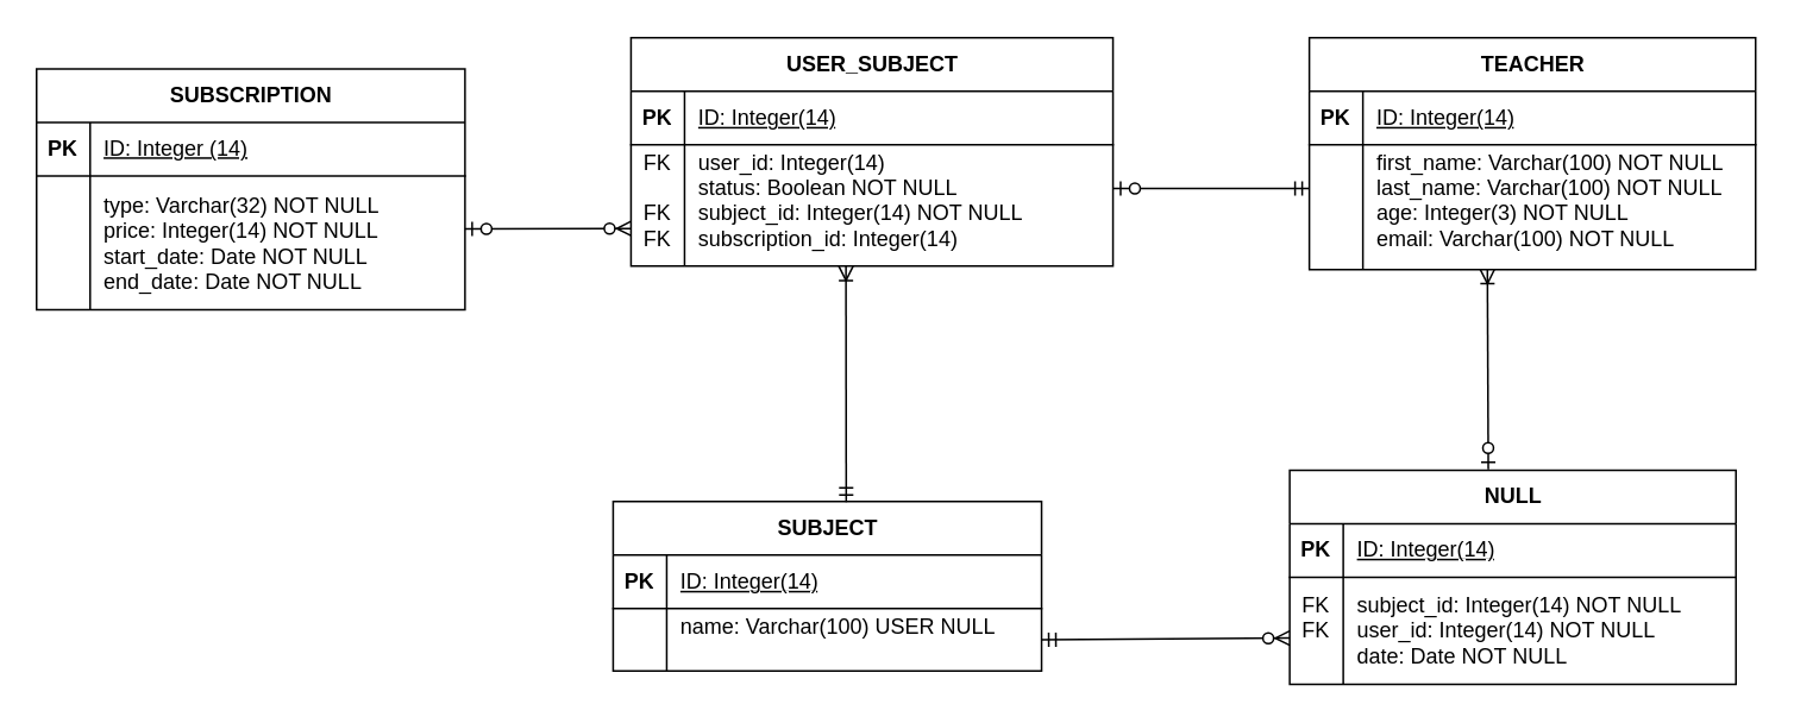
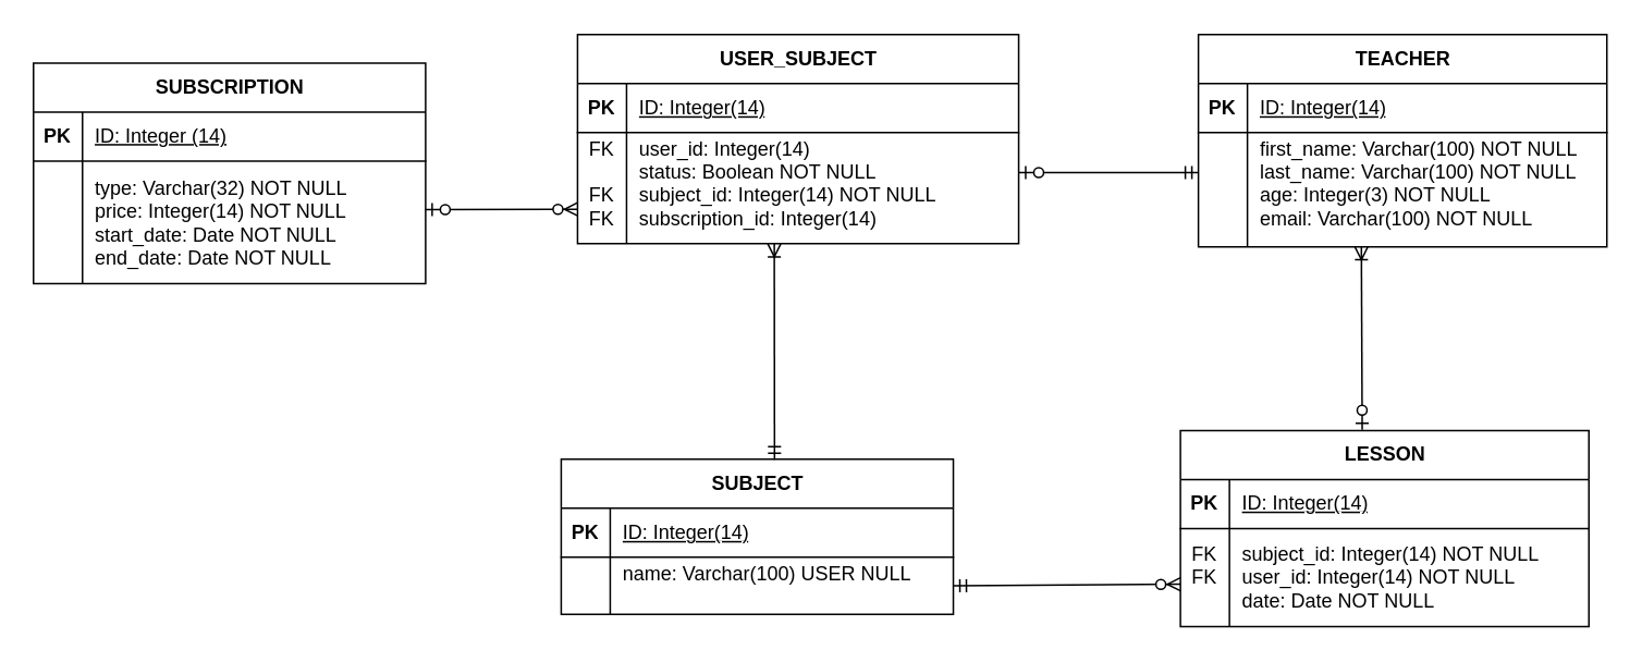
  <mxCell id="0" />
  <mxCell id="1" parent="0" />
  <mxCell id="2" value="USER_SUBJECT" style="shape=table;startSize=30;container=1;collapsible=1;childLayout=tableLayout;fixedRows=1;rowLines=0;fontStyle=1;align=center;resizeLast=1;html=1;" parent="1" vertex="1"><mxGeometry x="353" y="20.5" width="270" height="128" as="geometry" /></mxCell>
  <mxCell id="3" value="" style="shape=tableRow;horizontal=0;startSize=0;swimlaneHead=0;swimlaneBody=0;fillColor=none;collapsible=0;dropTarget=0;points=[[0,0.5],[1,0.5]];portConstraint=eastwest;top=0;left=0;right=0;bottom=1;" parent="2" vertex="1"><mxGeometry y="30" width="270" height="30" as="geometry" /></mxCell>
  <mxCell id="4" value="PK" style="shape=partialRectangle;connectable=0;fillColor=none;top=0;left=0;bottom=0;right=0;fontStyle=1;overflow=hidden;whiteSpace=wrap;html=1;" parent="3" vertex="1"><mxGeometry width="30" height="30" as="geometry"><mxRectangle width="30" height="30" as="alternateBounds" /></mxGeometry></mxCell>
  <mxCell id="5" value="&lt;span style=&quot;font-weight: 400;&quot;&gt;ID: Integer(14)&lt;/span&gt;" style="shape=partialRectangle;connectable=0;fillColor=none;top=0;left=0;bottom=0;right=0;align=left;spacingLeft=6;fontStyle=5;overflow=hidden;whiteSpace=wrap;html=1;" parent="3" vertex="1"><mxGeometry x="30" width="240" height="30" as="geometry"><mxRectangle width="240" height="30" as="alternateBounds" /></mxGeometry></mxCell>
  <mxCell id="6" value="" style="shape=tableRow;horizontal=0;startSize=0;swimlaneHead=0;swimlaneBody=0;fillColor=none;collapsible=0;dropTarget=0;points=[[0,0.5],[1,0.5]];portConstraint=eastwest;top=0;left=0;right=0;bottom=0;" parent="2" vertex="1"><mxGeometry y="60" width="270" height="68" as="geometry" /></mxCell>
  <mxCell id="7" value="&lt;div&gt;FK&lt;/div&gt;&lt;div&gt;&lt;br&gt;&lt;/div&gt;&lt;div&gt;FK&lt;/div&gt;&lt;div&gt;FK&lt;/div&gt;&lt;div&gt;&lt;br&gt;&lt;/div&gt;&lt;div&gt;&lt;br&gt;&lt;/div&gt;&lt;div&gt;&lt;br&gt;&lt;/div&gt;" style="shape=partialRectangle;connectable=0;fillColor=none;top=0;left=0;bottom=0;right=0;editable=1;overflow=hidden;whiteSpace=wrap;html=1;" parent="6" vertex="1"><mxGeometry width="30" height="68" as="geometry"><mxRectangle width="30" height="68" as="alternateBounds" /></mxGeometry></mxCell>
  <mxCell id="8" value="&lt;div&gt;&lt;span style=&quot;background-color: initial;&quot;&gt;user_id: Integer(14)&lt;/span&gt;&lt;/div&gt;&lt;div&gt;&lt;div&gt;&lt;span style=&quot;background-color: initial;&quot;&gt;status: Boolean NOT NULL&lt;/span&gt;&lt;/div&gt;&lt;/div&gt;&lt;div&gt;subject_id: Integer&lt;span style=&quot;background-color: initial;&quot;&gt;(14) NOT NULL&lt;/span&gt;&lt;/div&gt;&lt;div&gt;subscription_id: Integer&lt;span style=&quot;background-color: initial;&quot;&gt;(14)&lt;/span&gt;&lt;/div&gt;&lt;div&gt;&lt;span style=&quot;background-color: initial;&quot;&gt;&lt;br&gt;&lt;/span&gt;&lt;/div&gt;&lt;div&gt;&lt;span style=&quot;background-color: initial;&quot;&gt;&lt;br&gt;&lt;/span&gt;&lt;/div&gt;&lt;div&gt;&lt;span style=&quot;background-color: initial;&quot;&gt;&lt;br&gt;&lt;/span&gt;&lt;/div&gt;" style="shape=partialRectangle;connectable=0;fillColor=none;top=0;left=0;bottom=0;right=0;align=left;spacingLeft=6;overflow=hidden;whiteSpace=wrap;html=1;" parent="6" vertex="1"><mxGeometry x="30" width="240" height="68" as="geometry"><mxRectangle width="240" height="68" as="alternateBounds" /></mxGeometry></mxCell>
  <mxCell id="9" value="TEACHER" style="shape=table;startSize=30;container=1;collapsible=1;childLayout=tableLayout;fixedRows=1;rowLines=0;fontStyle=1;align=center;resizeLast=1;html=1;" parent="1" vertex="1"><mxGeometry x="733" y="20.5" width="250" height="130" as="geometry" /></mxCell>
  <mxCell id="10" value="" style="shape=tableRow;horizontal=0;startSize=0;swimlaneHead=0;swimlaneBody=0;fillColor=none;collapsible=0;dropTarget=0;points=[[0,0.5],[1,0.5]];portConstraint=eastwest;top=0;left=0;right=0;bottom=1;" parent="9" vertex="1"><mxGeometry y="30" width="250" height="30" as="geometry" /></mxCell>
  <mxCell id="11" value="PK" style="shape=partialRectangle;connectable=0;fillColor=none;top=0;left=0;bottom=0;right=0;fontStyle=1;overflow=hidden;whiteSpace=wrap;html=1;" parent="10" vertex="1"><mxGeometry width="30" height="30" as="geometry"><mxRectangle width="30" height="30" as="alternateBounds" /></mxGeometry></mxCell>
  <mxCell id="12" value="&lt;span style=&quot;font-weight: 400;&quot;&gt;ID: Integer(14)&lt;/span&gt;" style="shape=partialRectangle;connectable=0;fillColor=none;top=0;left=0;bottom=0;right=0;align=left;spacingLeft=6;fontStyle=5;overflow=hidden;whiteSpace=wrap;html=1;" parent="10" vertex="1"><mxGeometry x="30" width="220" height="30" as="geometry"><mxRectangle width="220" height="30" as="alternateBounds" /></mxGeometry></mxCell>
  <mxCell id="13" value="" style="shape=tableRow;horizontal=0;startSize=0;swimlaneHead=0;swimlaneBody=0;fillColor=none;collapsible=0;dropTarget=0;points=[[0,0.5],[1,0.5]];portConstraint=eastwest;top=0;left=0;right=0;bottom=0;" parent="9" vertex="1"><mxGeometry y="60" width="250" height="70" as="geometry" /></mxCell>
  <mxCell id="14" value="" style="shape=partialRectangle;connectable=0;fillColor=none;top=0;left=0;bottom=0;right=0;editable=1;overflow=hidden;whiteSpace=wrap;html=1;" parent="13" vertex="1"><mxGeometry width="30" height="70" as="geometry"><mxRectangle width="30" height="70" as="alternateBounds" /></mxGeometry></mxCell>
  <mxCell id="15" value="&lt;div&gt;&lt;div&gt;first_name: Varchar(100) NOT NULL&lt;/div&gt;&lt;/div&gt;&lt;div&gt;last_name: Varchar(100) NOT NULL&lt;/div&gt;&lt;div&gt;age: Integer(3) NOT NULL&lt;/div&gt;&lt;div&gt;email: Varchar(100) NOT NULL&lt;/div&gt;&lt;div&gt;&lt;br&gt;&lt;/div&gt;&lt;div&gt;&lt;br&gt;&lt;/div&gt;" style="shape=partialRectangle;connectable=0;fillColor=none;top=0;left=0;bottom=0;right=0;align=left;spacingLeft=6;overflow=hidden;whiteSpace=wrap;html=1;" parent="13" vertex="1"><mxGeometry x="30" width="220" height="70" as="geometry"><mxRectangle width="220" height="70" as="alternateBounds" /></mxGeometry></mxCell>
  <mxCell id="16" value="SUBSCRIPTION" style="shape=table;startSize=30;container=1;collapsible=1;childLayout=tableLayout;fixedRows=1;rowLines=0;fontStyle=1;align=center;resizeLast=1;html=1;" parent="1" vertex="1"><mxGeometry x="20" y="38" width="240" height="135" as="geometry" /></mxCell>
  <mxCell id="17" value="" style="shape=tableRow;horizontal=0;startSize=0;swimlaneHead=0;swimlaneBody=0;fillColor=none;collapsible=0;dropTarget=0;points=[[0,0.5],[1,0.5]];portConstraint=eastwest;top=0;left=0;right=0;bottom=1;" parent="16" vertex="1"><mxGeometry y="30" width="240" height="30" as="geometry" /></mxCell>
  <mxCell id="18" value="PK" style="shape=partialRectangle;connectable=0;fillColor=none;top=0;left=0;bottom=0;right=0;fontStyle=1;overflow=hidden;whiteSpace=wrap;html=1;" parent="17" vertex="1"><mxGeometry width="30" height="30" as="geometry"><mxRectangle width="30" height="30" as="alternateBounds" /></mxGeometry></mxCell>
  <mxCell id="19" value="&lt;span style=&quot;font-weight: 400;&quot;&gt;ID: Integer (14)&lt;/span&gt;" style="shape=partialRectangle;connectable=0;fillColor=none;top=0;left=0;bottom=0;right=0;align=left;spacingLeft=6;fontStyle=5;overflow=hidden;whiteSpace=wrap;html=1;" parent="17" vertex="1"><mxGeometry x="30" width="210" height="30" as="geometry"><mxRectangle width="210" height="30" as="alternateBounds" /></mxGeometry></mxCell>
  <mxCell id="20" value="" style="shape=tableRow;horizontal=0;startSize=0;swimlaneHead=0;swimlaneBody=0;fillColor=none;collapsible=0;dropTarget=0;points=[[0,0.5],[1,0.5]];portConstraint=eastwest;top=0;left=0;right=0;bottom=0;" parent="16" vertex="1"><mxGeometry y="60" width="240" height="75" as="geometry" /></mxCell>
  <mxCell id="21" value="" style="shape=partialRectangle;connectable=0;fillColor=none;top=0;left=0;bottom=0;right=0;editable=1;overflow=hidden;whiteSpace=wrap;html=1;" parent="20" vertex="1"><mxGeometry width="30" height="75" as="geometry"><mxRectangle width="30" height="75" as="alternateBounds" /></mxGeometry></mxCell>
  <mxCell id="22" value="&lt;div&gt;&lt;div&gt;type: Varchar(32) NOT NULL&lt;/div&gt;&lt;/div&gt;&lt;div&gt;price: Integer(14) NOT NULL&lt;/div&gt;&lt;div&gt;start_date: Date NOT NULL&lt;/div&gt;&lt;div&gt;end_date: Date NOT NULL&lt;/div&gt;" style="shape=partialRectangle;connectable=0;fillColor=none;top=0;left=0;bottom=0;right=0;align=left;spacingLeft=6;overflow=hidden;whiteSpace=wrap;html=1;" parent="20" vertex="1"><mxGeometry x="30" width="210" height="75" as="geometry"><mxRectangle width="210" height="75" as="alternateBounds" /></mxGeometry></mxCell>
  <mxCell id="23" value="SUBJECT" style="shape=table;startSize=30;container=1;collapsible=1;childLayout=tableLayout;fixedRows=1;rowLines=0;fontStyle=1;align=center;resizeLast=1;html=1;" parent="1" vertex="1"><mxGeometry x="343" y="280.5" width="240" height="95.0" as="geometry" /></mxCell>
  <mxCell id="24" value="" style="shape=tableRow;horizontal=0;startSize=0;swimlaneHead=0;swimlaneBody=0;fillColor=none;collapsible=0;dropTarget=0;points=[[0,0.5],[1,0.5]];portConstraint=eastwest;top=0;left=0;right=0;bottom=1;" parent="23" vertex="1"><mxGeometry y="30" width="240" height="30" as="geometry" /></mxCell>
  <mxCell id="25" value="PK" style="shape=partialRectangle;connectable=0;fillColor=none;top=0;left=0;bottom=0;right=0;fontStyle=1;overflow=hidden;whiteSpace=wrap;html=1;" parent="24" vertex="1"><mxGeometry width="30" height="30" as="geometry"><mxRectangle width="30" height="30" as="alternateBounds" /></mxGeometry></mxCell>
  <mxCell id="26" value="&lt;span style=&quot;font-weight: 400;&quot;&gt;ID: Integer(14)&lt;/span&gt;" style="shape=partialRectangle;connectable=0;fillColor=none;top=0;left=0;bottom=0;right=0;align=left;spacingLeft=6;fontStyle=5;overflow=hidden;whiteSpace=wrap;html=1;" parent="24" vertex="1"><mxGeometry x="30" width="210" height="30" as="geometry"><mxRectangle width="210" height="30" as="alternateBounds" /></mxGeometry></mxCell>
  <mxCell id="27" value="" style="shape=tableRow;horizontal=0;startSize=0;swimlaneHead=0;swimlaneBody=0;fillColor=none;collapsible=0;dropTarget=0;points=[[0,0.5],[1,0.5]];portConstraint=eastwest;top=0;left=0;right=0;bottom=0;" parent="23" vertex="1"><mxGeometry y="60" width="240" height="35" as="geometry" /></mxCell>
  <mxCell id="28" value="" style="shape=partialRectangle;connectable=0;fillColor=none;top=0;left=0;bottom=0;right=0;editable=1;overflow=hidden;whiteSpace=wrap;html=1;" parent="27" vertex="1"><mxGeometry width="30" height="35" as="geometry"><mxRectangle width="30" height="35" as="alternateBounds" /></mxGeometry></mxCell>
  <mxCell id="29" value="&lt;div&gt;&lt;div&gt;name: Varchar(100) USER NULL&lt;/div&gt;&lt;/div&gt;&lt;div&gt;&lt;br&gt;&lt;/div&gt;" style="shape=partialRectangle;connectable=0;fillColor=none;top=0;left=0;bottom=0;right=0;align=left;spacingLeft=6;overflow=hidden;whiteSpace=wrap;html=1;" parent="27" vertex="1"><mxGeometry x="30" width="210" height="35" as="geometry"><mxRectangle width="210" height="35" as="alternateBounds" /></mxGeometry></mxCell>
  <mxCell id="30" value="" style="fontSize=12;html=1;endArrow=ERzeroToMany;startArrow=ERmandOne;rounded=0;entryX=0;entryY=0.567;entryDx=0;entryDy=0;exitX=1;exitY=0.5;exitDx=0;exitDy=0;entryPerimeter=0;" parent="1" source="27" target="35" edge="1"><mxGeometry width="100" height="100" relative="1" as="geometry"><mxPoint x="793" y="348" as="sourcePoint" /><mxPoint x="893" y="248" as="targetPoint" /></mxGeometry></mxCell>
- <mxCell id="31" value="NULL" style="shape=table;startSize=30;container=1;collapsible=1;childLayout=tableLayout;fixedRows=1;rowLines=0;fontStyle=1;align=center;resizeLast=1;html=1;" parent="1" vertex="1"><mxGeometry x="722" y="263" width="250" height="120" as="geometry" /></mxCell>
+ <mxCell id="31" value="LESSON" style="shape=table;startSize=30;container=1;collapsible=1;childLayout=tableLayout;fixedRows=1;rowLines=0;fontStyle=1;align=center;resizeLast=1;html=1;" parent="1" vertex="1"><mxGeometry x="722" y="263" width="250" height="120" as="geometry" /></mxCell>
  <mxCell id="32" value="" style="shape=tableRow;horizontal=0;startSize=0;swimlaneHead=0;swimlaneBody=0;fillColor=none;collapsible=0;dropTarget=0;points=[[0,0.5],[1,0.5]];portConstraint=eastwest;top=0;left=0;right=0;bottom=1;" parent="31" vertex="1"><mxGeometry y="30" width="250" height="30" as="geometry" /></mxCell>
  <mxCell id="33" value="PK" style="shape=partialRectangle;connectable=0;fillColor=none;top=0;left=0;bottom=0;right=0;fontStyle=1;overflow=hidden;whiteSpace=wrap;html=1;" parent="32" vertex="1"><mxGeometry width="30" height="30" as="geometry"><mxRectangle width="30" height="30" as="alternateBounds" /></mxGeometry></mxCell>
  <mxCell id="34" value="&lt;span style=&quot;font-weight: 400;&quot;&gt;ID: Integer(14)&lt;/span&gt;" style="shape=partialRectangle;connectable=0;fillColor=none;top=0;left=0;bottom=0;right=0;align=left;spacingLeft=6;fontStyle=5;overflow=hidden;whiteSpace=wrap;html=1;" parent="32" vertex="1"><mxGeometry x="30" width="220" height="30" as="geometry"><mxRectangle width="220" height="30" as="alternateBounds" /></mxGeometry></mxCell>
  <mxCell id="35" value="" style="shape=tableRow;horizontal=0;startSize=0;swimlaneHead=0;swimlaneBody=0;fillColor=none;collapsible=0;dropTarget=0;points=[[0,0.5],[1,0.5]];portConstraint=eastwest;top=0;left=0;right=0;bottom=0;" parent="31" vertex="1"><mxGeometry y="60" width="250" height="60" as="geometry" /></mxCell>
  <mxCell id="36" value="FK&lt;div&gt;FK&lt;/div&gt;&lt;div&gt;&lt;br&gt;&lt;/div&gt;" style="shape=partialRectangle;connectable=0;fillColor=none;top=0;left=0;bottom=0;right=0;editable=1;overflow=hidden;whiteSpace=wrap;html=1;" parent="35" vertex="1"><mxGeometry width="30" height="60" as="geometry"><mxRectangle width="30" height="60" as="alternateBounds" /></mxGeometry></mxCell>
  <mxCell id="37" value="&lt;div&gt;&lt;div&gt;subject_id: Integer(14) NOT NULL&lt;/div&gt;&lt;/div&gt;&lt;div&gt;user_id: Integer&lt;span style=&quot;background-color: initial;&quot;&gt;(14) NOT NULL&lt;/span&gt;&lt;/div&gt;&lt;div&gt;date: Date NOT NULL&lt;/div&gt;" style="shape=partialRectangle;connectable=0;fillColor=none;top=0;left=0;bottom=0;right=0;align=left;spacingLeft=6;overflow=hidden;whiteSpace=wrap;html=1;" parent="35" vertex="1"><mxGeometry x="30" width="220" height="60" as="geometry"><mxRectangle width="220" height="60" as="alternateBounds" /></mxGeometry></mxCell>
  <mxCell id="38" value="" style="fontSize=12;html=1;endArrow=ERzeroToMany;startArrow=ERzeroToOne;rounded=0;entryX=0;entryY=0.691;entryDx=0;entryDy=0;entryPerimeter=0;exitX=1;exitY=0.396;exitDx=0;exitDy=0;exitPerimeter=0;" parent="1" source="20" target="6" edge="1"><mxGeometry width="100" height="100" relative="1" as="geometry"><mxPoint x="260" y="128" as="sourcePoint" /><mxPoint x="340" y="128" as="targetPoint" /></mxGeometry></mxCell>
  <mxCell id="39" value="" style="fontSize=12;html=1;endArrow=ERzeroToOne;startArrow=ERmandOne;rounded=0;entryX=1.001;entryY=0.36;entryDx=0;entryDy=0;entryPerimeter=0;" parent="1" target="6" edge="1"><mxGeometry width="100" height="100" relative="1" as="geometry"><mxPoint x="733" y="105" as="sourcePoint" /><mxPoint x="633" y="105.19" as="targetPoint" /></mxGeometry></mxCell>
  <mxCell id="40" value="" style="fontSize=12;html=1;endArrow=ERoneToMany;startArrow=ERzeroToOne;rounded=0;entryX=0.399;entryY=0.998;entryDx=0;entryDy=0;entryPerimeter=0;exitX=0.445;exitY=-0.004;exitDx=0;exitDy=0;exitPerimeter=0;" parent="1" source="31" target="13" edge="1"><mxGeometry width="100" height="100" relative="1" as="geometry"><mxPoint x="833" y="258" as="sourcePoint" /><mxPoint x="803" y="188" as="targetPoint" /></mxGeometry></mxCell>
  <mxCell id="41" value="" style="fontSize=12;html=1;endArrow=ERoneToMany;startArrow=ERmandOne;rounded=0;entryX=0.446;entryY=1.002;entryDx=0;entryDy=0;entryPerimeter=0;exitX=0.544;exitY=0.003;exitDx=0;exitDy=0;exitPerimeter=0;" parent="1" source="23" target="6" edge="1"><mxGeometry width="100" height="100" relative="1" as="geometry"><mxPoint x="503" y="288" as="sourcePoint" /><mxPoint x="603" y="188" as="targetPoint" /></mxGeometry></mxCell>
